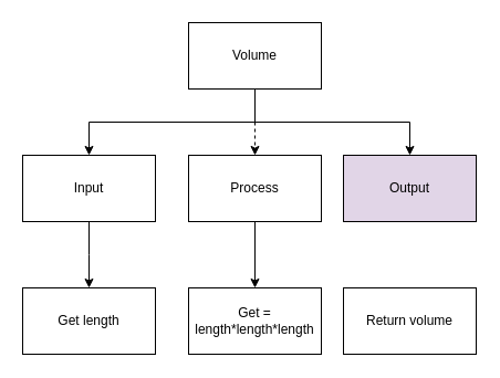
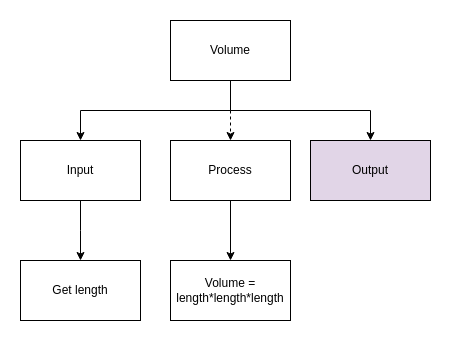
  <mxCell id="0" />
  <mxCell id="1" parent="0" />
  <mxCell id="2" style="edgeStyle=orthogonalEdgeStyle;html=1;exitX=0.5;exitY=1;exitDx=0;exitDy=0;entryX=0.5;entryY=0;entryDx=0;entryDy=0;rounded=0;dashed=1;" parent="1" source="5" target="7" edge="1"><mxGeometry relative="1" as="geometry"><mxPoint x="150" y="160" as="targetPoint" /></mxGeometry></mxCell>
  <mxCell id="3" style="edgeStyle=elbowEdgeStyle;html=1;entryX=0.5;entryY=0;entryDx=0;entryDy=0;elbow=vertical;rounded=0;" edge="1" parent="1" source="5" target="10"><mxGeometry relative="1" as="geometry"><mxPoint x="80" y="130" as="targetPoint" /></mxGeometry></mxCell>
  <mxCell id="4" style="edgeStyle=elbowEdgeStyle;rounded=0;elbow=vertical;html=1;entryX=0.5;entryY=0;entryDx=0;entryDy=0;" edge="1" parent="1" source="5" target="12"><mxGeometry relative="1" as="geometry"><mxPoint x="370.667" y="140" as="targetPoint" /></mxGeometry></mxCell>
  <mxCell id="5" value="Volume" style="rounded=0;whiteSpace=wrap;html=1;" parent="1" vertex="1"><mxGeometry x="170" y="20" width="120" height="60" as="geometry" /></mxCell>
  <mxCell id="6" style="edgeStyle=orthogonalEdgeStyle;rounded=0;html=1;entryX=0.5;entryY=0;entryDx=0;entryDy=0;" parent="1" source="7" target="8" edge="1"><mxGeometry relative="1" as="geometry"><mxPoint x="150" y="260" as="targetPoint" /><Array as="points" /></mxGeometry></mxCell>
  <mxCell id="7" value="Process" style="rounded=0;whiteSpace=wrap;html=1;" parent="1" vertex="1"><mxGeometry x="170" y="140" width="120" height="60" as="geometry" /></mxCell>
- <mxCell id="8" value="Get = length*length*length" style="rounded=0;whiteSpace=wrap;html=1;" parent="1" vertex="1"><mxGeometry x="170" y="260" width="120" height="60" as="geometry" /></mxCell>
+ <mxCell id="8" value="Volume = length*length*length" style="rounded=0;whiteSpace=wrap;html=1;" parent="1" vertex="1"><mxGeometry x="170" y="260" width="120" height="60" as="geometry" /></mxCell>
  <mxCell id="9" style="edgeStyle=elbowEdgeStyle;rounded=0;elbow=vertical;html=1;" edge="1" parent="1" source="10"><mxGeometry relative="1" as="geometry"><mxPoint x="80" y="260" as="targetPoint" /></mxGeometry></mxCell>
  <mxCell id="10" value="Input" style="rounded=0;whiteSpace=wrap;html=1;" vertex="1" parent="1"><mxGeometry x="20" y="140" width="120" height="60" as="geometry" /></mxCell>
  <mxCell id="11" value="Get length" style="rounded=0;whiteSpace=wrap;html=1;" vertex="1" parent="1"><mxGeometry x="20" y="260" width="120" height="60" as="geometry" /></mxCell>
  <mxCell id="12" value="Output" style="rounded=0;whiteSpace=wrap;html=1;fillColor=#e1d5e7;" vertex="1" parent="1"><mxGeometry x="310" y="140" width="120" height="60" as="geometry" /></mxCell>
- <mxCell id="13" value="Return volume" style="rounded=0;whiteSpace=wrap;html=1;" vertex="1" parent="1"><mxGeometry x="310" y="260" width="120" height="60" as="geometry" /></mxCell>
